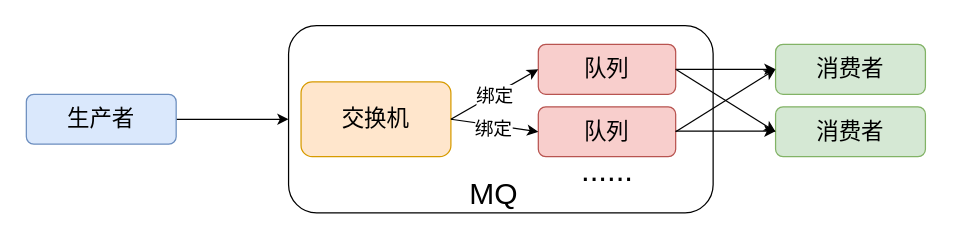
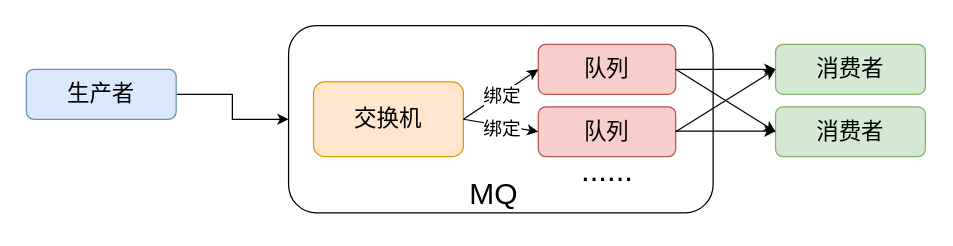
  <mxCell id="0" />
  <mxCell id="1" parent="0" />
  <mxCell id="2" value="" style="edgeStyle=orthogonalEdgeStyle;rounded=0;orthogonalLoop=1;jettySize=auto;html=1;fontSize=18;" edge="1" parent="1" source="3" target="6"><mxGeometry relative="1" as="geometry" /></mxCell>
- <mxCell id="3" value="&lt;font style=&quot;font-size: 18px;&quot;&gt;生产者&lt;/font&gt;" style="rounded=1;whiteSpace=wrap;html=1;fillColor=#dae8fc;strokeColor=#6c8ebf;" vertex="1" parent="1"><mxGeometry x="20" y="75" width="120" height="40" as="geometry" /></mxCell>
+ <mxCell id="3" value="&lt;font style=&quot;font-size: 18px;&quot;&gt;生产者&lt;/font&gt;" style="rounded=1;whiteSpace=wrap;html=1;fillColor=#dae8fc;strokeColor=#6c8ebf;" vertex="1" parent="1"><mxGeometry x="20" y="55" width="120" height="40" as="geometry" /></mxCell>
  <mxCell id="4" value="&lt;font style=&quot;font-size: 18px;&quot;&gt;消费者&lt;/font&gt;" style="rounded=1;whiteSpace=wrap;html=1;fillColor=#d5e8d4;strokeColor=#82b366;" vertex="1" parent="1"><mxGeometry x="620" y="35" width="120" height="40" as="geometry" /></mxCell>
  <mxCell id="5" value="&lt;font style=&quot;font-size: 18px;&quot;&gt;消费者&lt;/font&gt;" style="rounded=1;whiteSpace=wrap;html=1;fillColor=#d5e8d4;strokeColor=#82b366;" vertex="1" parent="1"><mxGeometry x="620" y="85" width="120" height="40" as="geometry" /></mxCell>
  <mxCell id="6" value="" style="rounded=1;whiteSpace=wrap;html=1;" vertex="1" parent="1"><mxGeometry x="230" y="20" width="340" height="150" as="geometry" /></mxCell>
- <mxCell id="7" value="交换机" style="rounded=1;whiteSpace=wrap;html=1;fontSize=18;fillColor=#ffe6cc;strokeColor=#d79b00;" vertex="1" parent="1"><mxGeometry x="240" y="65" width="120" height="60" as="geometry" /></mxCell>
+ <mxCell id="7" value="交换机" style="rounded=1;whiteSpace=wrap;html=1;fontSize=18;fillColor=#ffe6cc;strokeColor=#d79b00;" vertex="1" parent="1"><mxGeometry x="250" y="65" width="120" height="60" as="geometry" /></mxCell>
  <mxCell id="8" value="队列" style="rounded=1;whiteSpace=wrap;html=1;fontSize=18;fillColor=#f8cecc;strokeColor=#b85450;" vertex="1" parent="1"><mxGeometry x="430" y="35" width="110" height="40" as="geometry" /></mxCell>
  <mxCell id="9" value="队列" style="rounded=1;whiteSpace=wrap;html=1;fontSize=18;fillColor=#f8cecc;strokeColor=#b85450;" vertex="1" parent="1"><mxGeometry x="430" y="85" width="110" height="40" as="geometry" /></mxCell>
  <mxCell id="10" value="MQ" style="text;html=1;align=center;verticalAlign=middle;resizable=0;points=[];autosize=1;strokeColor=none;fillColor=none;fontSize=24;" vertex="1" parent="1"><mxGeometry x="364" y="135" width="60" height="40" as="geometry" /></mxCell>
  <mxCell id="11" value="&lt;div&gt;......&lt;br&gt;&lt;/div&gt;" style="text;html=1;align=center;verticalAlign=middle;resizable=0;points=[];autosize=1;strokeColor=none;fillColor=none;fontSize=25;" vertex="1" parent="1"><mxGeometry x="455" y="115" width="60" height="40" as="geometry" /></mxCell>
  <mxCell id="12" value="" style="endArrow=classic;html=1;rounded=0;fontSize=25;exitX=1;exitY=0.5;exitDx=0;exitDy=0;entryX=0;entryY=0.5;entryDx=0;entryDy=0;" edge="1" parent="1" source="7" target="8"><mxGeometry width="50" height="50" relative="1" as="geometry"><mxPoint x="370" y="95" as="sourcePoint" /><mxPoint x="420" y="45" as="targetPoint" /></mxGeometry></mxCell>
  <mxCell id="13" value="绑定" style="edgeLabel;html=1;align=center;verticalAlign=middle;resizable=0;points=[];fontSize=15;" vertex="1" connectable="0" parent="12"><mxGeometry x="-0.311" relative="1" as="geometry"><mxPoint x="10" y="-6" as="offset" /></mxGeometry></mxCell>
  <mxCell id="14" value="" style="endArrow=classic;html=1;rounded=0;fontSize=15;exitX=1;exitY=0.5;exitDx=0;exitDy=0;entryX=0;entryY=0.5;entryDx=0;entryDy=0;" edge="1" parent="1" source="7" target="9"><mxGeometry width="50" height="50" relative="1" as="geometry"><mxPoint x="380" y="145" as="sourcePoint" /><mxPoint x="430" y="95" as="targetPoint" /></mxGeometry></mxCell>
  <mxCell id="15" value="绑定" style="edgeLabel;html=1;align=center;verticalAlign=middle;resizable=0;points=[];fontSize=15;spacingTop=-6;" vertex="1" connectable="0" parent="14"><mxGeometry x="-0.28" y="-1" relative="1" as="geometry"><mxPoint x="9" y="5" as="offset" /></mxGeometry></mxCell>
  <mxCell id="16" value="" style="endArrow=classic;html=1;rounded=0;fontSize=15;exitX=1;exitY=0.5;exitDx=0;exitDy=0;entryX=0;entryY=0.5;entryDx=0;entryDy=0;" edge="1" parent="1" source="8" target="4"><mxGeometry width="50" height="50" relative="1" as="geometry"><mxPoint x="560" y="5" as="sourcePoint" /><mxPoint x="610" y="-45" as="targetPoint" /></mxGeometry></mxCell>
  <mxCell id="17" value="" style="endArrow=classic;html=1;rounded=0;fontSize=15;exitX=1;exitY=0.5;exitDx=0;exitDy=0;entryX=0;entryY=0.5;entryDx=0;entryDy=0;" edge="1" parent="1"><mxGeometry width="50" height="50" relative="1" as="geometry"><mxPoint x="540" y="104.5" as="sourcePoint" /><mxPoint x="620" y="104.5" as="targetPoint" /></mxGeometry></mxCell>
  <mxCell id="18" value="" style="endArrow=classic;html=1;rounded=0;fontSize=15;exitX=1;exitY=0.5;exitDx=0;exitDy=0;entryX=0;entryY=0.5;entryDx=0;entryDy=0;" edge="1" parent="1" source="8" target="5"><mxGeometry width="50" height="50" relative="1" as="geometry"><mxPoint x="550" y="65" as="sourcePoint" /><mxPoint x="630" y="65" as="targetPoint" /></mxGeometry></mxCell>
  <mxCell id="19" value="" style="endArrow=classic;html=1;rounded=0;fontSize=15;entryX=0;entryY=0.5;entryDx=0;entryDy=0;" edge="1" parent="1" target="4"><mxGeometry width="50" height="50" relative="1" as="geometry"><mxPoint x="540" y="105" as="sourcePoint" /><mxPoint x="630" y="114.5" as="targetPoint" /></mxGeometry></mxCell>
